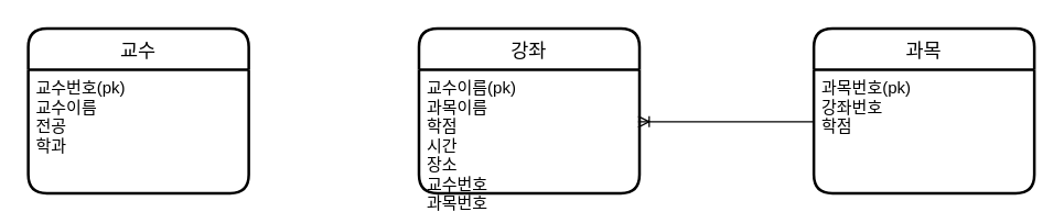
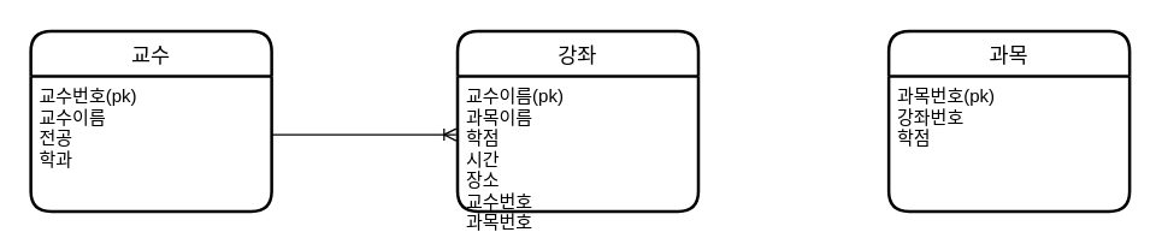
  <mxCell id="0" />
  <mxCell id="1" parent="0" />
  <mxCell id="2" value="과목" style="swimlane;childLayout=stackLayout;horizontal=1;startSize=30;horizontalStack=0;rounded=1;fontSize=14;fontStyle=0;strokeWidth=2;resizeParent=0;resizeLast=1;shadow=0;dashed=0;align=center;" vertex="1" parent="1"><mxGeometry x="590" y="20" width="160" height="120" as="geometry" /></mxCell>
  <mxCell id="3" value="과목번호(pk)&#10;강좌번호&#10;학점" style="align=left;strokeColor=none;fillColor=none;spacingLeft=4;fontSize=12;verticalAlign=top;resizable=0;rotatable=0;part=1;" vertex="1" parent="2"><mxGeometry y="30" width="160" height="90" as="geometry" /></mxCell>
  <mxCell id="4" value="강좌" style="swimlane;childLayout=stackLayout;horizontal=1;startSize=30;horizontalStack=0;rounded=1;fontSize=14;fontStyle=0;strokeWidth=2;resizeParent=0;resizeLast=1;shadow=0;dashed=0;align=center;" vertex="1" parent="1"><mxGeometry x="303.5" y="20" width="160" height="120" as="geometry" /></mxCell>
  <mxCell id="5" value="교수이름(pk)&#10;과목이름&#10;학점&#10;시간&#10;장소&#10;교수번호&#10;과목번호" style="align=left;strokeColor=none;fillColor=none;spacingLeft=4;fontSize=12;verticalAlign=top;resizable=0;rotatable=0;part=1;" vertex="1" parent="4"><mxGeometry y="30" width="160" height="90" as="geometry" /></mxCell>
+ <mxCell id="6" value="" style="edgeStyle=entityRelationEdgeStyle;fontSize=12;html=1;endArrow=ERoneToMany;startArrow=none;rounded=0;exitX=1;exitY=0.433;exitDx=0;exitDy=0;exitPerimeter=0;entryX=-0.006;entryY=0.433;entryDx=0;entryDy=0;entryPerimeter=0;" edge="1" parent="1" source="8" target="5"><mxGeometry width="100" height="100" relative="1" as="geometry"><mxPoint x="204" y="190" as="sourcePoint" /><mxPoint x="304" y="90" as="targetPoint" /></mxGeometry></mxCell>
  <mxCell id="7" value="교수" style="swimlane;childLayout=stackLayout;horizontal=1;startSize=30;horizontalStack=0;rounded=1;fontSize=14;fontStyle=0;strokeWidth=2;resizeParent=0;resizeLast=1;shadow=0;dashed=0;align=center;" vertex="1" parent="1"><mxGeometry x="20" y="20" width="160" height="120" as="geometry" /></mxCell>
  <mxCell id="8" value="교수번호(pk)&#10;교수이름&#10;전공&#10;학과" style="align=left;strokeColor=none;fillColor=none;spacingLeft=4;fontSize=12;verticalAlign=top;resizable=0;rotatable=0;part=1;" vertex="1" parent="7"><mxGeometry y="30" width="160" height="90" as="geometry" /></mxCell>
- <mxCell id="9" value="" style="edgeStyle=entityRelationEdgeStyle;fontSize=12;html=1;endArrow=ERoneToMany;startArrow=none;rounded=0;entryX=0.994;entryY=0.422;entryDx=0;entryDy=0;exitX=0;exitY=0.422;exitDx=0;exitDy=0;entryPerimeter=0;exitPerimeter=0;" edge="1" parent="1" source="3" target="5"><mxGeometry width="100" height="100" relative="1" as="geometry"><mxPoint x="535" y="100" as="sourcePoint" /><mxPoint x="470" y="80" as="targetPoint" /></mxGeometry></mxCell>
